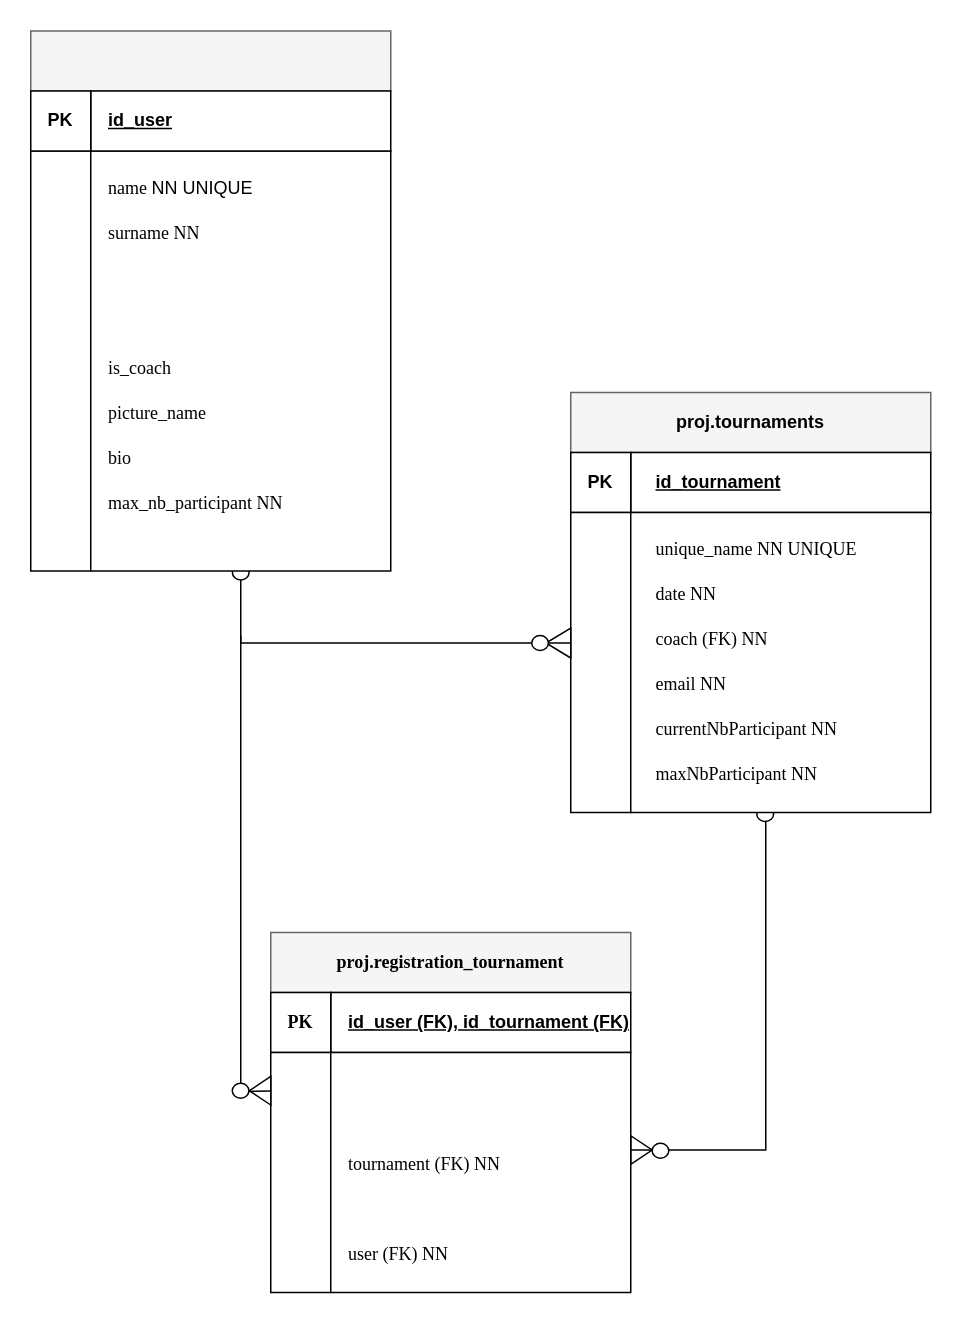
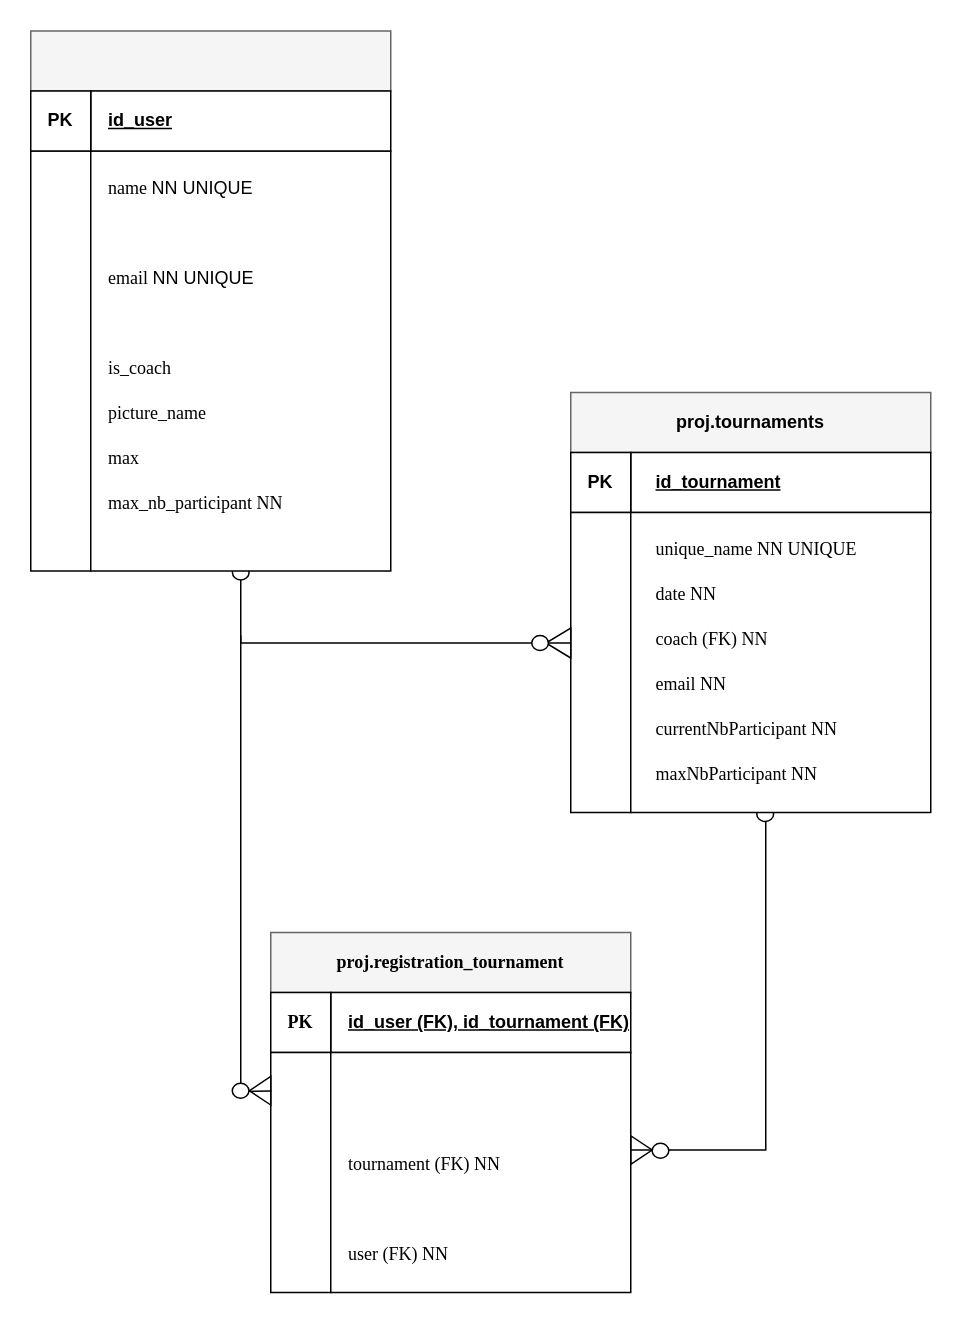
  <mxCell id="0" />
  <mxCell id="1" parent="0" />
  <mxCell id="2" value="" style="triangle;whiteSpace=wrap;html=1;rotation=0;" vertex="1" parent="1"><mxGeometry x="420" y="756.5" width="14.25" height="19" as="geometry" /></mxCell>
  <mxCell id="3" value="" style="endArrow=none;html=1;rounded=0;exitX=1;exitY=0.406;exitDx=0;exitDy=0;exitPerimeter=0;" edge="1" parent="1" source="28"><mxGeometry width="50" height="50" relative="1" as="geometry"><mxPoint x="300" y="551" as="sourcePoint" /><mxPoint x="510" y="541" as="targetPoint" /><Array as="points"><mxPoint x="510" y="766" /></Array></mxGeometry></mxCell>
  <mxCell id="4" value="" style="ellipse;whiteSpace=wrap;html=1;" vertex="1" parent="1"><mxGeometry x="504" y="537" width="11.25" height="10" as="geometry" /></mxCell>
  <mxCell id="5" value="" style="group;fontFamily=Verdana;" vertex="1" connectable="0" parent="1"><mxGeometry x="380" y="261" width="240" height="280" as="geometry" /></mxCell>
  <mxCell id="6" value="" style="rounded=0;whiteSpace=wrap;html=1;fillColor=#f5f5f5;fontColor=#333333;strokeColor=#666666;" vertex="1" parent="5"><mxGeometry width="240" height="40" as="geometry" /></mxCell>
  <mxCell id="7" value="" style="rounded=0;whiteSpace=wrap;html=1;" vertex="1" parent="5"><mxGeometry x="40" y="40" width="200" height="40" as="geometry" /></mxCell>
  <mxCell id="8" value="" style="rounded=0;whiteSpace=wrap;html=1;" vertex="1" parent="5"><mxGeometry y="40" width="40" height="40" as="geometry" /></mxCell>
  <mxCell id="9" value="" style="rounded=0;whiteSpace=wrap;html=1;" vertex="1" parent="5"><mxGeometry y="80" width="40" height="200" as="geometry" /></mxCell>
  <mxCell id="10" value="" style="rounded=0;whiteSpace=wrap;html=1;" vertex="1" parent="5"><mxGeometry x="40" y="80" width="200" height="200" as="geometry" /></mxCell>
  <mxCell id="11" value="&lt;b&gt;PK&lt;/b&gt;" style="text;strokeColor=none;align=center;fillColor=none;html=1;verticalAlign=middle;whiteSpace=wrap;rounded=0;" vertex="1" parent="5"><mxGeometry y="40" width="40" height="40" as="geometry" /></mxCell>
  <mxCell id="12" value="&lt;b&gt;id_tournament&lt;/b&gt;" style="text;strokeColor=none;align=left;fillColor=none;html=1;verticalAlign=middle;whiteSpace=wrap;rounded=0;fontStyle=4" vertex="1" parent="5"><mxGeometry x="55.0" y="45" width="110.0" height="30" as="geometry" /></mxCell>
  <mxCell id="13" value="unique_name NN UNIQUE" style="text;strokeColor=none;align=left;fillColor=none;html=1;verticalAlign=middle;whiteSpace=wrap;rounded=0;fontFamily=Verdana;" vertex="1" parent="5"><mxGeometry x="55" y="90" width="175" height="30" as="geometry" /></mxCell>
  <mxCell id="14" value="&lt;div align=&quot;left&quot;&gt;date NN&lt;/div&gt;" style="text;strokeColor=none;align=left;fillColor=none;html=1;verticalAlign=middle;whiteSpace=wrap;rounded=0;fontFamily=Verdana;" vertex="1" parent="5"><mxGeometry x="55.0" y="120" width="110.0" height="30" as="geometry" /></mxCell>
  <mxCell id="15" value="coach (FK) NN" style="text;strokeColor=none;align=left;fillColor=none;html=1;verticalAlign=middle;whiteSpace=wrap;rounded=0;fontFamily=Verdana;" vertex="1" parent="5"><mxGeometry x="55.0" y="150" width="110.0" height="30" as="geometry" /></mxCell>
  <mxCell id="16" value="&lt;b&gt;proj.tournaments&lt;/b&gt;" style="text;strokeColor=none;align=center;fillColor=none;html=1;verticalAlign=middle;whiteSpace=wrap;rounded=0;" vertex="1" parent="5"><mxGeometry width="240" height="40" as="geometry" /></mxCell>
  <mxCell id="17" value="email NN" style="text;strokeColor=none;align=left;fillColor=none;html=1;verticalAlign=middle;whiteSpace=wrap;rounded=0;fontFamily=Verdana;" vertex="1" parent="5"><mxGeometry x="55.0" y="180" width="110.0" height="30" as="geometry" /></mxCell>
  <mxCell id="18" value="currentNbParticipant NN" style="text;strokeColor=none;align=left;fillColor=none;html=1;verticalAlign=middle;whiteSpace=wrap;rounded=0;fontFamily=Verdana;" vertex="1" parent="5"><mxGeometry x="55.0" y="210" width="154" height="30" as="geometry" /></mxCell>
  <mxCell id="19" value="maxNbParticipant NN" style="text;strokeColor=none;align=left;fillColor=none;html=1;verticalAlign=middle;whiteSpace=wrap;rounded=0;fontFamily=Verdana;" vertex="1" parent="5"><mxGeometry x="55.0" y="240" width="154" height="30" as="geometry" /></mxCell>
  <mxCell id="20" value="" style="triangle;whiteSpace=wrap;html=1;rotation=-180;" vertex="1" parent="5"><mxGeometry x="-16.5" y="157" width="16.5" height="20" as="geometry" /></mxCell>
  <mxCell id="21" value="" style="endArrow=none;html=1;rounded=0;exitX=-0.003;exitY=0.435;exitDx=0;exitDy=0;exitPerimeter=0;" edge="1" parent="1" source="9"><mxGeometry width="50" height="50" relative="1" as="geometry"><mxPoint x="190" y="461" as="sourcePoint" /><mxPoint x="160" y="381" as="targetPoint" /><Array as="points"><mxPoint x="160" y="428" /></Array></mxGeometry></mxCell>
  <mxCell id="22" value="" style="ellipse;whiteSpace=wrap;html=1;" vertex="1" parent="1"><mxGeometry x="354" y="423" width="11.11" height="10" as="geometry" /></mxCell>
  <mxCell id="23" value="" style="group" vertex="1" connectable="0" parent="1"><mxGeometry x="180" y="621" width="240" height="240" as="geometry" /></mxCell>
  <mxCell id="24" value="" style="rounded=0;whiteSpace=wrap;html=1;fillColor=#f5f5f5;fontColor=#333333;strokeColor=#666666;" vertex="1" parent="23"><mxGeometry width="240" height="40" as="geometry" /></mxCell>
  <mxCell id="25" value="" style="rounded=0;whiteSpace=wrap;html=1;" vertex="1" parent="23"><mxGeometry x="40" y="40" width="200" height="40" as="geometry" /></mxCell>
  <mxCell id="26" value="" style="rounded=0;whiteSpace=wrap;html=1;" vertex="1" parent="23"><mxGeometry y="40" width="40" height="40" as="geometry" /></mxCell>
  <mxCell id="27" value="" style="rounded=0;whiteSpace=wrap;html=1;" vertex="1" parent="23"><mxGeometry y="80" width="40" height="160" as="geometry" /></mxCell>
  <mxCell id="28" value="" style="rounded=0;whiteSpace=wrap;html=1;" vertex="1" parent="23"><mxGeometry x="40" y="80" width="200" height="160" as="geometry" /></mxCell>
  <mxCell id="29" value="PK" style="text;strokeColor=none;align=center;fillColor=none;html=1;verticalAlign=middle;whiteSpace=wrap;rounded=0;fontFamily=Verdana;fontStyle=1" vertex="1" parent="23"><mxGeometry y="40" width="40" height="40" as="geometry" /></mxCell>
  <mxCell id="30" value="proj.registration_tournament" style="text;strokeColor=none;align=center;fillColor=none;html=1;verticalAlign=middle;whiteSpace=wrap;rounded=0;fontStyle=1;fontFamily=Verdana;" vertex="1" parent="23"><mxGeometry width="240" height="40" as="geometry" /></mxCell>
  <mxCell id="31" value="&lt;b&gt;id_user (FK), id_tournament (FK)&lt;br&gt;&lt;/b&gt;" style="text;strokeColor=none;align=left;fillColor=none;html=1;verticalAlign=middle;whiteSpace=wrap;rounded=0;fontStyle=4" vertex="1" parent="23"><mxGeometry x="50" y="45" width="190" height="30" as="geometry" /></mxCell>
  <mxCell id="32" value="user (FK) NN" style="text;strokeColor=none;align=left;fillColor=none;html=1;verticalAlign=middle;whiteSpace=wrap;rounded=0;fontFamily=Verdana;" vertex="1" parent="23"><mxGeometry x="50" y="200" width="170" height="30" as="geometry" /></mxCell>
  <mxCell id="33" value="tournament (FK) NN" style="text;strokeColor=none;align=left;fillColor=none;html=1;verticalAlign=middle;whiteSpace=wrap;rounded=0;fontFamily=Verdana;" vertex="1" parent="23"><mxGeometry x="50" y="140" width="170" height="30" as="geometry" /></mxCell>
  <mxCell id="34" value="" style="ellipse;whiteSpace=wrap;html=1;" vertex="1" parent="1"><mxGeometry x="154.45" y="376" width="11.11" height="10" as="geometry" /></mxCell>
  <mxCell id="35" value="" style="group" vertex="1" connectable="0" parent="1"><mxGeometry x="60" width="200" height="280" as="geometry" y="101" /></mxCell>
  <mxCell id="36" value="" style="group" vertex="1" connectable="0" parent="35"><mxGeometry width="200" height="280" as="geometry" /></mxCell>
  <mxCell id="37" value="" style="group" vertex="1" connectable="0" parent="36"><mxGeometry width="200" height="280" as="geometry" /></mxCell>
  <mxCell id="38" value="" style="rounded=0;whiteSpace=wrap;html=1;" vertex="1" parent="37"><mxGeometry x="-40" y="-1" width="40" height="280" as="geometry" /></mxCell>
  <mxCell id="39" value="" style="rounded=0;whiteSpace=wrap;html=1;" vertex="1" parent="37"><mxGeometry y="-1" width="200" height="280" as="geometry" /></mxCell>
  <mxCell id="40" value="&lt;font face=&quot;Verdana&quot;&gt;name &lt;/font&gt;NN UNIQUE" style="text;strokeColor=none;align=left;fillColor=none;html=1;verticalAlign=middle;whiteSpace=wrap;rounded=0;" vertex="1" parent="37"><mxGeometry x="10" y="9" width="130" height="30" as="geometry" /></mxCell>
- <mxCell id="41" value="&lt;div align=&quot;left&quot;&gt;&lt;font face=&quot;Verdana&quot;&gt;surname NN&lt;/font&gt;&lt;/div&gt;" style="text;strokeColor=none;align=left;fillColor=none;html=1;verticalAlign=middle;whiteSpace=wrap;rounded=0;" vertex="1" parent="37"><mxGeometry x="10" y="39" width="100" height="30" as="geometry" /></mxCell>
  <mxCell id="42" value="is_coach " style="text;strokeColor=none;align=left;fillColor=none;html=1;verticalAlign=middle;whiteSpace=wrap;rounded=0;fontFamily=Verdana;" vertex="1" parent="37"><mxGeometry x="10" y="129" width="100" height="30" as="geometry" /></mxCell>
  <mxCell id="43" value="picture_name " style="text;strokeColor=none;align=left;fillColor=none;html=1;verticalAlign=middle;whiteSpace=wrap;rounded=0;fontFamily=Verdana;" vertex="1" parent="37"><mxGeometry x="10" y="159" width="110" height="30" as="geometry" /></mxCell>
- <mxCell id="44" value="bio " style="text;strokeColor=none;align=left;fillColor=none;html=1;verticalAlign=middle;whiteSpace=wrap;rounded=0;fontFamily=Verdana;" vertex="1" parent="37"><mxGeometry x="10" y="189" width="140" height="30" as="geometry" /></mxCell>
+ <mxCell id="44" value="max " style="text;strokeColor=none;align=left;fillColor=none;html=1;verticalAlign=middle;whiteSpace=wrap;rounded=0;fontFamily=Verdana;" vertex="1" parent="37"><mxGeometry x="10" y="189" width="140" height="30" as="geometry" /></mxCell>
  <mxCell id="45" value="max_nb_participant NN" style="text;strokeColor=none;align=left;fillColor=none;html=1;verticalAlign=middle;whiteSpace=wrap;rounded=0;fontFamily=Verdana;" vertex="1" parent="37"><mxGeometry x="10" y="219" width="170" height="30" as="geometry" /></mxCell>
+ <mxCell id="46" value="&lt;font face=&quot;Verdana&quot;&gt;email &lt;/font&gt;NN UNIQUE" style="text;strokeColor=none;align=left;fillColor=none;html=1;verticalAlign=middle;whiteSpace=wrap;rounded=0;" vertex="1" parent="37"><mxGeometry x="10" y="69" width="130" height="30" as="geometry" /></mxCell>
  <mxCell id="47" value="" style="group" vertex="1" connectable="0" parent="1"><mxGeometry x="20" y="20" width="240" height="80" as="geometry" /></mxCell>
  <mxCell id="48" value="" style="rounded=0;whiteSpace=wrap;html=1;fillColor=#f5f5f5;fontColor=#333333;strokeColor=#666666;" vertex="1" parent="47"><mxGeometry width="240" height="40" as="geometry" /></mxCell>
  <mxCell id="49" value="" style="rounded=0;whiteSpace=wrap;html=1;" vertex="1" parent="47"><mxGeometry x="40" y="40" width="200" height="40" as="geometry" /></mxCell>
  <mxCell id="50" value="&lt;b&gt;id_user&lt;/b&gt;" style="text;strokeColor=none;align=left;fillColor=none;html=1;verticalAlign=middle;whiteSpace=wrap;rounded=0;fontStyle=4" vertex="1" parent="47"><mxGeometry x="50" y="45" width="100" height="30" as="geometry" /></mxCell>
  <mxCell id="51" value="" style="rounded=0;whiteSpace=wrap;html=1;" vertex="1" parent="47"><mxGeometry y="40" width="40" height="40" as="geometry" /></mxCell>
  <mxCell id="52" value="&lt;b&gt;PK&lt;/b&gt;" style="text;strokeColor=none;align=center;fillColor=none;html=1;verticalAlign=middle;whiteSpace=wrap;rounded=0;" vertex="1" parent="47"><mxGeometry y="40" width="40" height="40" as="geometry" /></mxCell>
  <mxCell id="53" value="" style="triangle;whiteSpace=wrap;html=1;rotation=-180;" vertex="1" parent="1"><mxGeometry x="165.75" y="717" width="14.25" height="19" as="geometry" /></mxCell>
  <mxCell id="54" value="" style="endArrow=none;html=1;rounded=0;exitX=0.008;exitY=0.16;exitDx=0;exitDy=0;exitPerimeter=0;" edge="1" parent="1" source="27"><mxGeometry width="50" height="50" relative="1" as="geometry"><mxPoint x="70" y="648" as="sourcePoint" /><mxPoint x="160" y="423" as="targetPoint" /><Array as="points"><mxPoint x="160" y="727" /></Array></mxGeometry></mxCell>
  <mxCell id="55" value="" style="ellipse;whiteSpace=wrap;html=1;" vertex="1" parent="1"><mxGeometry x="434.25" y="761.5" width="11.11" height="10" as="geometry" /></mxCell>
  <mxCell id="56" value="" style="ellipse;whiteSpace=wrap;html=1;" vertex="1" parent="1"><mxGeometry x="154.34" y="721.5" width="11.11" height="10" as="geometry" /></mxCell>
